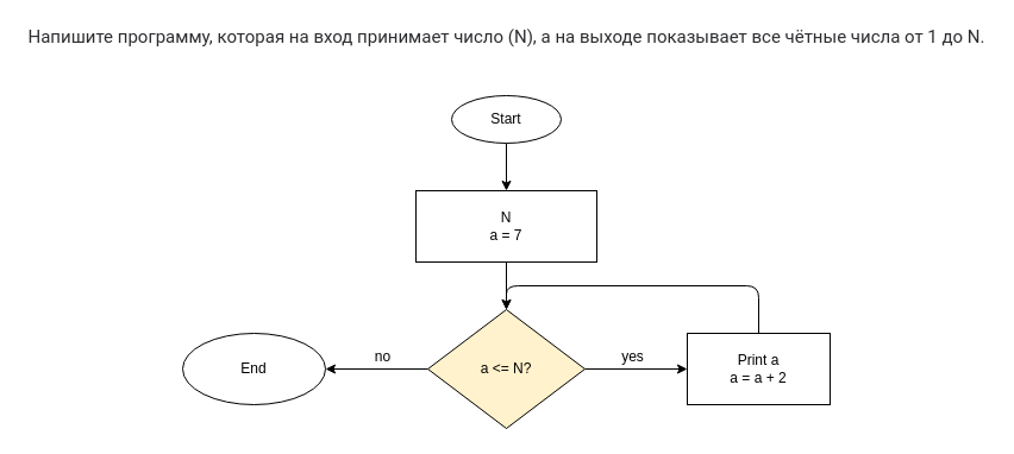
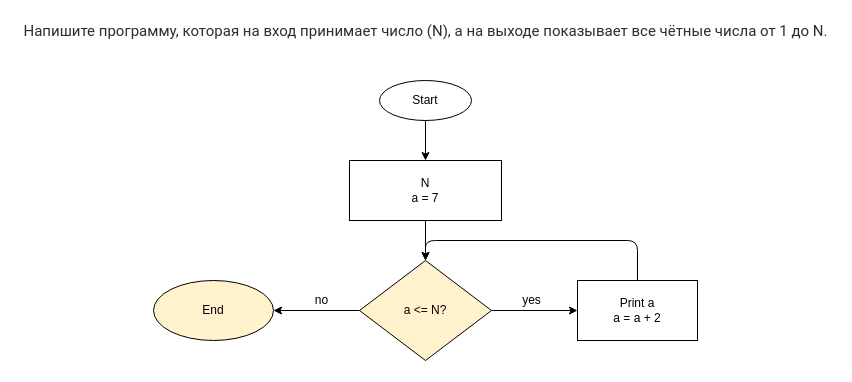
  <mxCell id="0" />
  <mxCell id="1" parent="0" />
  <mxCell id="2" value="&lt;span style=&quot;color: rgb(44 , 45 , 48) ; font-family: &amp;#34;roboto&amp;#34; , &amp;#34;san francisco&amp;#34; , &amp;#34;helvetica neue&amp;#34; , &amp;#34;helvetica&amp;#34; , &amp;#34;arial&amp;#34; ; font-size: 15px ; background-color: rgb(255 , 255 , 255)&quot;&gt;Напишите программу, которая на вход принимает число (N), а на выходе показывает все чётные числа от 1 до N.&lt;/span&gt;" style="text;html=1;align=center;verticalAlign=middle;resizable=0;points=[];autosize=1;strokeColor=none;fillColor=none;" vertex="1" parent="1"><mxGeometry x="20" y="20" width="810" height="20" as="geometry" /></mxCell>
  <mxCell id="3" value="" style="edgeStyle=none;html=1;" edge="1" parent="1" source="4" target="6"><mxGeometry relative="1" as="geometry" /></mxCell>
  <mxCell id="4" value="Start" style="ellipse;whiteSpace=wrap;html=1;" vertex="1" parent="1"><mxGeometry x="379" y="80" width="92" height="40" as="geometry" /></mxCell>
  <mxCell id="5" value="" style="edgeStyle=none;html=1;" edge="1" parent="1" source="6" target="9"><mxGeometry relative="1" as="geometry" /></mxCell>
  <mxCell id="6" value="N&lt;br&gt;a = 7" style="whiteSpace=wrap;html=1;" vertex="1" parent="1"><mxGeometry x="349" y="160" width="152" height="60" as="geometry" /></mxCell>
  <mxCell id="7" value="" style="edgeStyle=none;html=1;" edge="1" parent="1" source="9" target="10"><mxGeometry relative="1" as="geometry" /></mxCell>
  <mxCell id="8" value="" style="edgeStyle=none;html=1;" edge="1" parent="1" source="9" target="12"><mxGeometry relative="1" as="geometry" /></mxCell>
  <mxCell id="9" value="a &amp;lt;= N?" style="rhombus;whiteSpace=wrap;html=1;fillColor=#fff2cc;" vertex="1" parent="1"><mxGeometry x="359" y="260" width="132" height="100" as="geometry" /></mxCell>
- <mxCell id="10" value="End" style="ellipse;whiteSpace=wrap;html=1;" vertex="1" parent="1"><mxGeometry x="153" y="280" width="120" height="60" as="geometry" /></mxCell>
+ <mxCell id="10" value="End" style="ellipse;whiteSpace=wrap;html=1;fillColor=#fff2cc;" vertex="1" parent="1"><mxGeometry x="153" y="280" width="120" height="60" as="geometry" /></mxCell>
  <mxCell id="11" style="edgeStyle=none;html=1;entryX=0.5;entryY=0;entryDx=0;entryDy=0;" edge="1" parent="1" source="12" target="9"><mxGeometry relative="1" as="geometry"><Array as="points"><mxPoint x="637" y="240" /><mxPoint x="425" y="240" /></Array></mxGeometry></mxCell>
  <mxCell id="12" value="Print a&lt;br&gt;a = a + 2" style="whiteSpace=wrap;html=1;" vertex="1" parent="1"><mxGeometry x="577" y="280" width="120" height="60" as="geometry" /></mxCell>
  <mxCell id="13" value="yes" style="text;html=1;align=center;verticalAlign=middle;resizable=0;points=[];autosize=1;strokeColor=none;fillColor=none;" vertex="1" parent="1"><mxGeometry x="516" y="290" width="30" height="20" as="geometry" /></mxCell>
  <mxCell id="14" value="no" style="text;html=1;align=center;verticalAlign=middle;resizable=0;points=[];autosize=1;strokeColor=none;fillColor=none;" vertex="1" parent="1"><mxGeometry x="306" y="290" width="30" height="20" as="geometry" /></mxCell>
